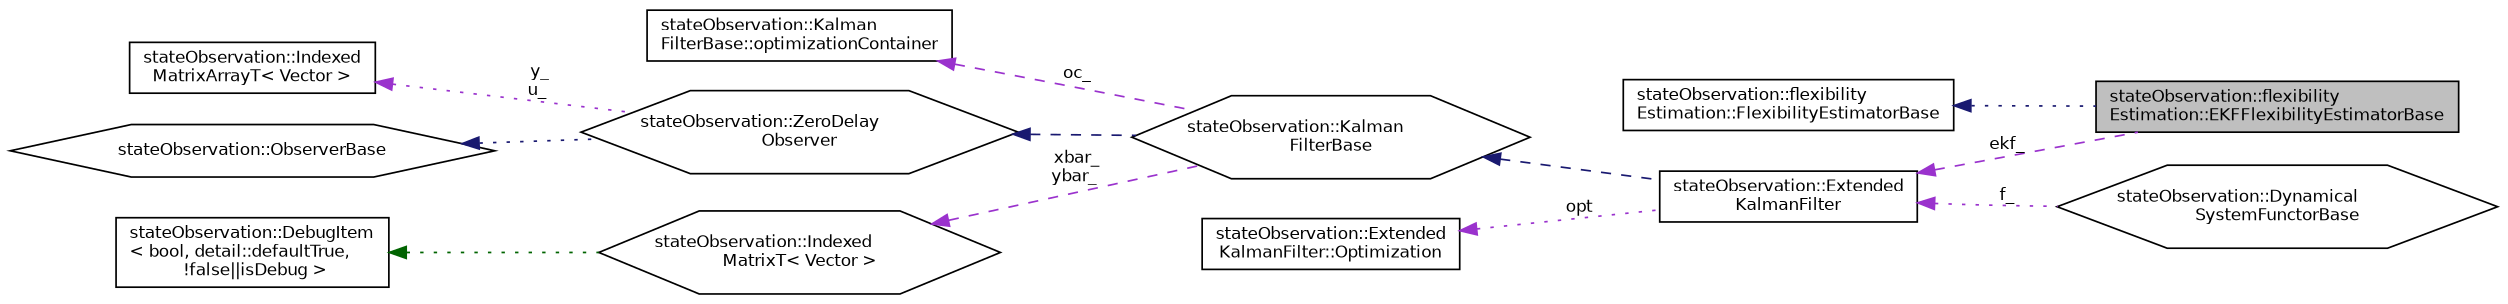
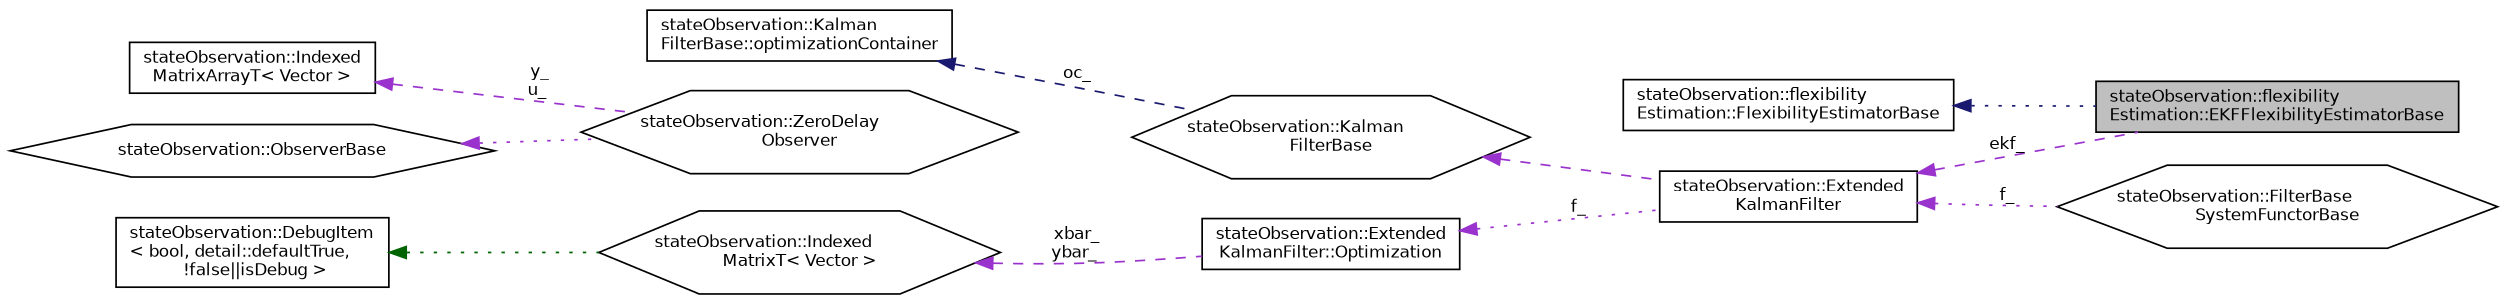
  digraph {
    rankdir=LR
    node [color=black fillcolor=white fontname=Helvetica fontsize=10 shape=box style=filled]
    edge [color=darkorchid3 dir=back fontname=Helvetica fontsize=10 labelfontname=Helvetica labelfontsize=10 style=dashed]
    n1 [fillcolor=grey75 fontcolor=black height=0.2 label="stateObservation::flexibility\lEstimation::EKFFlexibilityEstimatorBase" width=0.4]
    n2 [height=0.2 label="stateObservation::flexibility\lEstimation::FlexibilityEstimatorBase" width=0.4]
    n3 [height=0.2 label="stateObservation::Extended\lKalmanFilter" width=0.4]
-   n4 [height=0.2 label="stateObservation::Dynamical\lSystemFunctorBase" shape=hexagon width=0.4]
+   n4 [height=0.2 label="stateObservation::FilterBase\lSystemFunctorBase" shape=hexagon width=0.4]
    n5 [height=0.2 label="stateObservation::Kalman\lFilterBase" shape=hexagon width=0.4]
    n6 [height=0.2 label="stateObservation::ZeroDelay\lObserver" shape=hexagon width=0.4]
    n7 [height=0.2 label="stateObservation::ObserverBase" shape=hexagon width=0.4]
    n8 [height=0.2 label="stateObservation::Indexed\lMatrixArrayT\< Vector \>" width=0.4]
    n9 [height=0.2 label="stateObservation::Indexed\lMatrixT\< Vector \>" shape=hexagon width=0.4]
    n10 [height=0.2 label="stateObservation::DebugItem\l\< bool, detail::defaultTrue,\l !false\|\|isDebug \>" width=0.4]
    n11 [height=0.2 label="stateObservation::Kalman\lFilterBase::optimizationContainer" width=0.4]
    n12 [height=0.2 label="stateObservation::Extended\lKalmanFilter::Optimization" width=0.4]
    n2 -> n1 [color=midnightblue style=dotted]
    n3 -> n1 [label=" ekf_"]
    n3 -> n4 [label=" f_" style=dotted]
-   n5 -> n3 [color=midnightblue]
-   n6 -> n5 [color=midnightblue]
-   n7 -> n6 [color=midnightblue style=dotted]
-   n8 -> n6 [label=" y_\nu_" style=dotted]
-   n9 -> n5 [label=" xbar_\nybar_"]
+   n5 -> n3
+   n7 -> n6 [style=dotted]
+   n8 -> n6 [label=" y_\nu_"]
+   n9 -> n12 [label=" xbar_\nybar_"]
    n10 -> n9 [color=darkgreen style=dotted]
-   n11 -> n5 [label=" oc_"]
-   n12 -> n3 [label=" opt" style=dotted]
+   n11 -> n5 [color=midnightblue label=" oc_"]
+   n12 -> n3 [label=" f_" style=dotted]
  }
